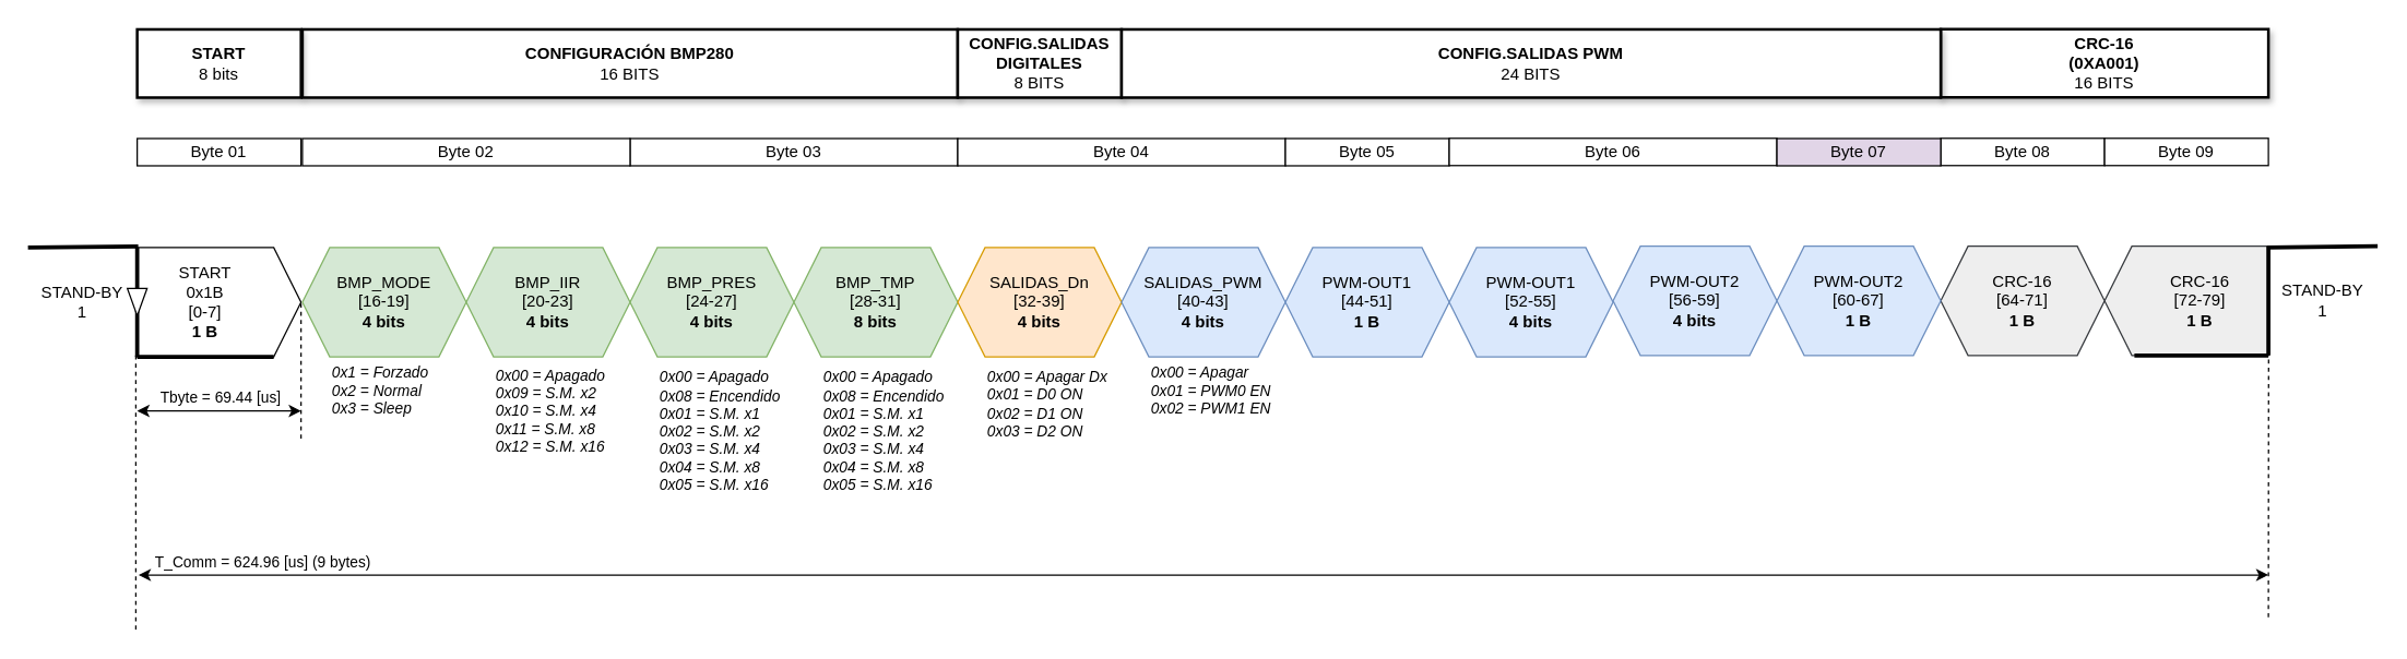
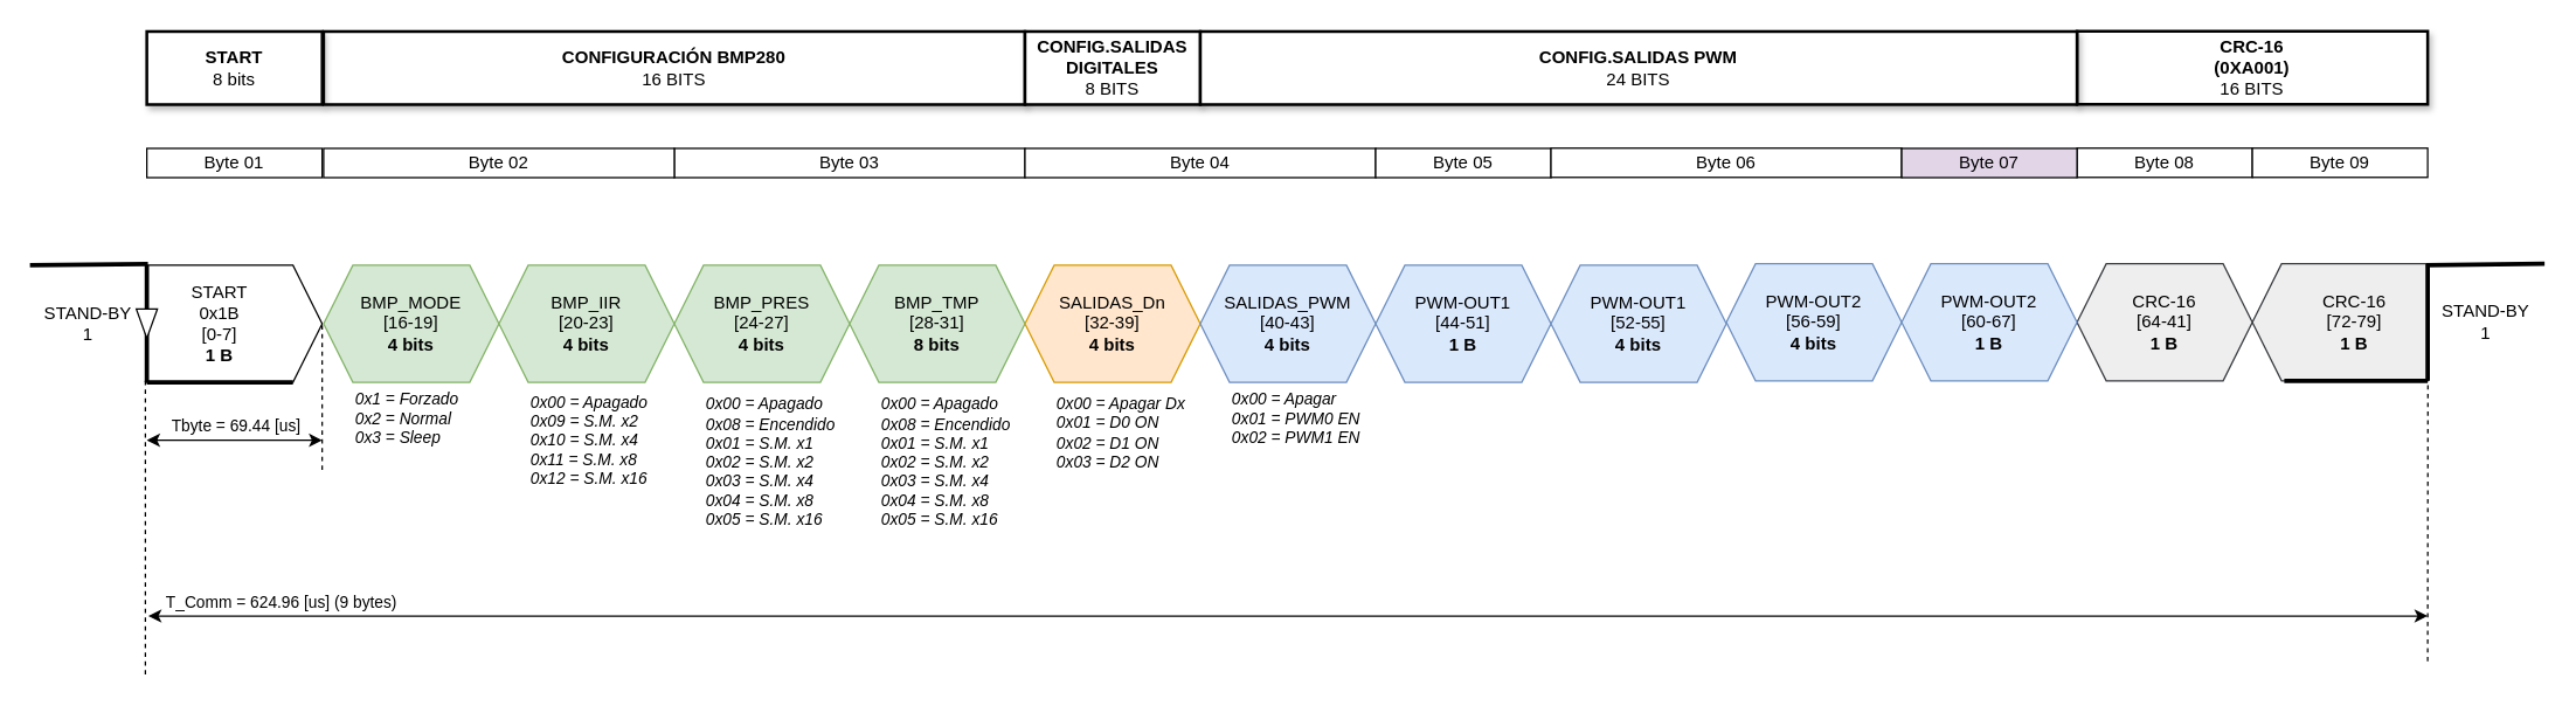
  <mxCell id="0" />
  <mxCell id="1" parent="0" />
  <mxCell id="2" value="START&lt;br&gt;0x1B&lt;br&gt;[0-7]&lt;br&gt;&lt;div&gt;&lt;b&gt;1 B&lt;/b&gt;&lt;/div&gt;" style="shape=hexagon;perimeter=hexagonPerimeter2;whiteSpace=wrap;html=1;fixedSize=1;size=20;fillStyle=auto;fillColor=default;" vertex="1" parent="1"><mxGeometry x="80" y="181" width="140" height="80" as="geometry" /></mxCell>
  <mxCell id="3" value="BMP_MODE&lt;br&gt;[16-19]&lt;br&gt;&lt;b&gt;4 bits&lt;/b&gt;" style="shape=hexagon;perimeter=hexagonPerimeter2;whiteSpace=wrap;html=1;fixedSize=1;fillColor=#d5e8d4;strokeColor=#82b366;" vertex="1" parent="1"><mxGeometry x="221" y="181" width="120" height="80" as="geometry" /></mxCell>
  <mxCell id="4" value="&lt;span style=&quot;background-color: transparent; color: light-dark(rgb(0, 0, 0), rgb(255, 255, 255));&quot;&gt;BMP_PRES&lt;br&gt;&lt;/span&gt;[24-27]&lt;br&gt;&lt;b&gt;4 bits&lt;/b&gt;" style="shape=hexagon;perimeter=hexagonPerimeter2;whiteSpace=wrap;html=1;fixedSize=1;fillColor=#d5e8d4;strokeColor=#82b366;" vertex="1" parent="1"><mxGeometry x="461" y="181" width="120" height="80" as="geometry" /></mxCell>
  <mxCell id="5" value="STAND-BY&lt;br&gt;1" style="rounded=0;whiteSpace=wrap;html=1;strokeColor=none;" vertex="1" parent="1"><mxGeometry x="20" y="181" width="80" height="80" as="geometry" /></mxCell>
  <mxCell id="6" value="Byte 01" style="rounded=0;whiteSpace=wrap;html=1;" vertex="1" parent="1"><mxGeometry x="100" y="101" width="120" height="20" as="geometry" /></mxCell>
  <mxCell id="7" value="Byte 03" style="rounded=0;whiteSpace=wrap;html=1;" vertex="1" parent="1"><mxGeometry x="461" y="101" width="240" height="20" as="geometry" /></mxCell>
  <mxCell id="8" value="&lt;b&gt;CONFIGURACIÓN BMP280&lt;/b&gt;&lt;br&gt;16 BITS" style="rounded=0;whiteSpace=wrap;html=1;strokeWidth=2;shadow=1;" vertex="1" parent="1"><mxGeometry x="221" y="21" width="480" height="50" as="geometry" /></mxCell>
  <mxCell id="9" value="&lt;b&gt;START&lt;br&gt;&lt;/b&gt;8 bits&lt;b&gt;&lt;/b&gt;" style="rounded=0;whiteSpace=wrap;html=1;strokeWidth=2;shadow=1;" vertex="1" parent="1"><mxGeometry x="100" y="21" width="120" height="50" as="geometry" /></mxCell>
  <mxCell id="10" value="" style="endArrow=none;html=1;rounded=0;entryX=1;entryY=0;entryDx=0;entryDy=0;exitX=1;exitY=1;exitDx=0;exitDy=0;strokeWidth=3;" edge="1" parent="1" source="5" target="5"><mxGeometry width="50" height="50" relative="1" as="geometry"><mxPoint x="80" y="261" as="sourcePoint" /><mxPoint x="130" y="211" as="targetPoint" /></mxGeometry></mxCell>
  <mxCell id="11" value="" style="endArrow=none;html=1;rounded=0;entryX=0.173;entryY=-0.01;entryDx=0;entryDy=0;strokeWidth=3;entryPerimeter=0;" edge="1" parent="1"><mxGeometry width="50" height="50" relative="1" as="geometry"><mxPoint x="20" y="181" as="sourcePoint" /><mxPoint x="100.76" y="180.2" as="targetPoint" /></mxGeometry></mxCell>
  <mxCell id="12" value="" style="endArrow=none;html=1;rounded=0;strokeWidth=3;targetPerimeterSpacing=0;" edge="1" parent="1"><mxGeometry width="50" height="50" relative="1" as="geometry"><mxPoint x="100" y="261" as="sourcePoint" /><mxPoint x="200" y="261" as="targetPoint" /></mxGeometry></mxCell>
  <mxCell id="13" value="" style="triangle;whiteSpace=wrap;html=1;rotation=90;fillColor=#FFFFFF;" vertex="1" parent="1"><mxGeometry x="90" y="213.81" width="20" height="14.38" as="geometry" /></mxCell>
  <mxCell id="14" value="CRC-16&lt;br&gt;[72-79]&lt;br&gt;&lt;b&gt;1 B&lt;/b&gt;&lt;span style=&quot;background-color: transparent; color: light-dark(rgb(0, 0, 0), rgb(255, 255, 255));&quot;&gt;&lt;/span&gt;" style="shape=hexagon;perimeter=hexagonPerimeter2;whiteSpace=wrap;html=1;fixedSize=1;fillColor=#eeeeee;strokeColor=#36393d;" vertex="1" parent="1"><mxGeometry x="1541" y="180" width="140" height="80" as="geometry" /></mxCell>
  <mxCell id="15" value="STAND-BY&lt;br&gt;1" style="rounded=0;whiteSpace=wrap;html=1;strokeColor=none;" vertex="1" parent="1"><mxGeometry x="1661" y="180" width="80" height="80" as="geometry" /></mxCell>
  <mxCell id="16" value="" style="endArrow=none;html=1;rounded=0;strokeWidth=3;" edge="1" parent="1"><mxGeometry width="50" height="50" relative="1" as="geometry"><mxPoint x="1660" y="181" as="sourcePoint" /><mxPoint x="1741" y="180" as="targetPoint" /></mxGeometry></mxCell>
  <mxCell id="17" value="" style="endArrow=none;html=1;rounded=0;strokeWidth=3;targetPerimeterSpacing=0;exitX=0;exitY=1;exitDx=0;exitDy=0;entryX=0.156;entryY=1.002;entryDx=0;entryDy=0;entryPerimeter=0;" edge="1" parent="1" source="15" target="14"><mxGeometry width="50" height="50" relative="1" as="geometry"><mxPoint x="1641" y="310" as="sourcePoint" /><mxPoint x="1571" y="300" as="targetPoint" /></mxGeometry></mxCell>
  <mxCell id="18" value="" style="endArrow=none;html=1;rounded=0;strokeWidth=3;targetPerimeterSpacing=0;" edge="1" parent="1"><mxGeometry width="50" height="50" relative="1" as="geometry"><mxPoint x="1661" y="260" as="sourcePoint" /><mxPoint x="1661" y="180" as="targetPoint" /></mxGeometry></mxCell>
  <mxCell id="19" value="Byte 04" style="rounded=0;whiteSpace=wrap;html=1;" vertex="1" parent="1"><mxGeometry x="701" y="101" width="240" height="20" as="geometry" /></mxCell>
  <mxCell id="20" value="&lt;b&gt;CRC-16&lt;br&gt;(0XA001)&lt;/b&gt;&lt;br&gt;16 BITS" style="rounded=0;whiteSpace=wrap;html=1;strokeWidth=2;shadow=1;" vertex="1" parent="1"><mxGeometry x="1421" y="20.83" width="240" height="50" as="geometry" /></mxCell>
- <mxCell id="21" value="CRC-16&lt;br&gt;[64-71]&lt;br&gt;&lt;b&gt;1 B&lt;/b&gt;&lt;span style=&quot;background-color: transparent; color: light-dark(rgb(0, 0, 0), rgb(255, 255, 255));&quot;&gt;&lt;/span&gt;" style="shape=hexagon;perimeter=hexagonPerimeter2;whiteSpace=wrap;html=1;fixedSize=1;fillColor=#eeeeee;strokeColor=#36393d;" vertex="1" parent="1"><mxGeometry x="1421" y="180" width="120" height="80" as="geometry" /></mxCell>
+ <mxCell id="21" value="CRC-16&lt;br&gt;[64-41]&lt;br&gt;&lt;b&gt;1 B&lt;/b&gt;&lt;span style=&quot;background-color: transparent; color: light-dark(rgb(0, 0, 0), rgb(255, 255, 255));&quot;&gt;&lt;/span&gt;" style="shape=hexagon;perimeter=hexagonPerimeter2;whiteSpace=wrap;html=1;fixedSize=1;fillColor=#eeeeee;strokeColor=#36393d;" vertex="1" parent="1"><mxGeometry x="1421" y="180" width="120" height="80" as="geometry" /></mxCell>
  <mxCell id="22" value="" style="endArrow=classic;startArrow=classic;html=1;rounded=0;" edge="1" parent="1"><mxGeometry width="50" height="50" relative="1" as="geometry"><mxPoint x="100" y="300.7" as="sourcePoint" /><mxPoint x="220" y="300.7" as="targetPoint" /></mxGeometry></mxCell>
  <mxCell id="23" value="Tbyte = 69.44 [us]" style="edgeLabel;html=1;align=center;verticalAlign=middle;resizable=0;points=[];" connectable="0" vertex="1" parent="22"><mxGeometry x="-0.108" y="-1" relative="1" as="geometry"><mxPoint x="6" y="-11" as="offset" /></mxGeometry></mxCell>
  <mxCell id="24" value="" style="endArrow=none;dashed=1;html=1;rounded=0;entryX=0;entryY=0.5;entryDx=0;entryDy=0;" edge="1" parent="1"><mxGeometry width="50" height="50" relative="1" as="geometry"><mxPoint x="220" y="321" as="sourcePoint" /><mxPoint x="220" y="221" as="targetPoint" /></mxGeometry></mxCell>
  <mxCell id="25" value="" style="endArrow=none;dashed=1;html=1;rounded=0;entryX=0;entryY=0.5;entryDx=0;entryDy=0;" edge="1" parent="1"><mxGeometry width="50" height="50" relative="1" as="geometry"><mxPoint x="99" y="461" as="sourcePoint" /><mxPoint x="99" y="260" as="targetPoint" /></mxGeometry></mxCell>
  <mxCell id="26" value="" style="endArrow=none;dashed=1;html=1;rounded=0;entryX=0;entryY=0.5;entryDx=0;entryDy=0;" edge="1" parent="1"><mxGeometry width="50" height="50" relative="1" as="geometry"><mxPoint x="1661" y="452" as="sourcePoint" /><mxPoint x="1661.17" y="251" as="targetPoint" /></mxGeometry></mxCell>
  <mxCell id="27" style="edgeStyle=orthogonalEdgeStyle;rounded=0;orthogonalLoop=1;jettySize=auto;html=1;exitX=0.5;exitY=1;exitDx=0;exitDy=0;" edge="1" parent="1" source="3" target="3"><mxGeometry relative="1" as="geometry" /></mxCell>
  <mxCell id="28" value="BMP_IIR&lt;br&gt;[20-23]&lt;br&gt;&lt;b&gt;4 bits&lt;/b&gt;" style="shape=hexagon;perimeter=hexagonPerimeter2;whiteSpace=wrap;html=1;fixedSize=1;fillColor=#d5e8d4;strokeColor=#82b366;" vertex="1" parent="1"><mxGeometry x="341" y="181" width="120" height="80" as="geometry" /></mxCell>
  <mxCell id="29" value="Byte 02" style="rounded=0;whiteSpace=wrap;html=1;" vertex="1" parent="1"><mxGeometry x="221" y="101" width="240" height="20" as="geometry" /></mxCell>
  <mxCell id="30" value="" style="endArrow=classic;startArrow=classic;html=1;rounded=0;" edge="1" parent="1"><mxGeometry width="50" height="50" relative="1" as="geometry"><mxPoint x="101" y="421" as="sourcePoint" /><mxPoint x="1661" y="421" as="targetPoint" /></mxGeometry></mxCell>
  <mxCell id="31" value="T_Comm = 624.96 [us] (9 bytes)" style="edgeLabel;html=1;align=center;verticalAlign=middle;resizable=0;points=[];" connectable="0" vertex="1" parent="30"><mxGeometry x="-0.108" y="-1" relative="1" as="geometry"><mxPoint x="-606" y="-11" as="offset" /></mxGeometry></mxCell>
  <mxCell id="32" value="0x1 = Forzado&lt;br&gt;0x2 = Normal&lt;br&gt;0x3 = Sleep" style="text;html=1;align=left;verticalAlign=middle;resizable=0;points=[];autosize=1;strokeColor=none;fillColor=none;fontStyle=2;fontSize=11;" vertex="1" parent="1"><mxGeometry x="241" y="261" width="90" height="50" as="geometry" /></mxCell>
  <mxCell id="33" value="0x00 = Apagado&lt;br&gt;0x09 = S.M.&amp;nbsp;x2&lt;br&gt;0x10 = S.M.&amp;nbsp;x4&lt;br&gt;0x11 = S.M.&amp;nbsp;x8&lt;br&gt;0x12 = S.M.&amp;nbsp;x&lt;span style=&quot;background-color: transparent; color: light-dark(rgb(0, 0, 0), rgb(255, 255, 255));&quot;&gt;16&lt;/span&gt;" style="text;html=1;align=left;verticalAlign=middle;resizable=0;points=[];autosize=1;strokeColor=none;fillColor=none;fontStyle=2;fontSize=11;" vertex="1" parent="1"><mxGeometry x="361" y="261" width="100" height="80" as="geometry" /></mxCell>
  <mxCell id="34" value="&lt;span style=&quot;background-color: transparent; color: light-dark(rgb(0, 0, 0), rgb(255, 255, 255));&quot;&gt;BMP_TMP&lt;br&gt;&lt;/span&gt;[28-31]&lt;br&gt;&lt;b&gt;8 bits&lt;/b&gt;" style="shape=hexagon;perimeter=hexagonPerimeter2;whiteSpace=wrap;html=1;fixedSize=1;fillColor=#d5e8d4;strokeColor=#82b366;" vertex="1" parent="1"><mxGeometry x="581" y="181" width="120" height="80" as="geometry" /></mxCell>
  <mxCell id="35" value="0x00 = Apagado&lt;br&gt;0x08 = Encendido&lt;br&gt;0x01 = S.M. x1&lt;br&gt;0x02 = S.M.&amp;nbsp;x2&lt;br&gt;0x03 = S.M.&amp;nbsp;x4&lt;br&gt;0x04 = S.M.&amp;nbsp;x8&lt;br&gt;0x05 = S.M.&amp;nbsp;x16" style="text;html=1;align=left;verticalAlign=middle;resizable=0;points=[];autosize=1;strokeColor=none;fillColor=none;fontStyle=2;fontSize=11;" vertex="1" parent="1"><mxGeometry x="481" y="261" width="110" height="110" as="geometry" /></mxCell>
  <mxCell id="36" value="0x00 = Apagado&lt;br&gt;0x08 = Encendido&lt;br&gt;0x01 = S.M. x1&lt;br&gt;0x02 = S.M.&amp;nbsp;x2&lt;br&gt;0x03 = S.M.&amp;nbsp;x4&lt;br&gt;0x04 = S.M.&amp;nbsp;x8&lt;br&gt;0x05 = S.M.&amp;nbsp;x16" style="text;html=1;align=left;verticalAlign=middle;resizable=0;points=[];autosize=1;strokeColor=none;fillColor=none;fontStyle=2;fontSize=11;" vertex="1" parent="1"><mxGeometry x="601" y="261" width="110" height="110" as="geometry" /></mxCell>
  <mxCell id="37" value="&lt;span style=&quot;background-color: transparent; color: light-dark(rgb(0, 0, 0), rgb(255, 255, 255));&quot;&gt;SALIDAS_Dn&lt;br&gt;&lt;/span&gt;[32-39]&lt;br&gt;&lt;b&gt;4 bits&lt;br&gt;&lt;/b&gt;" style="shape=hexagon;perimeter=hexagonPerimeter2;whiteSpace=wrap;html=1;fixedSize=1;fillColor=#ffe6cc;strokeColor=#d79b00;" vertex="1" parent="1"><mxGeometry x="701" y="181" width="120" height="80" as="geometry" /></mxCell>
  <mxCell id="38" value="0x00 = Apagar Dx&lt;br&gt;0x01 = D0 ON&lt;br&gt;0x02 = D1 ON&lt;br&gt;0x03 = D2 ON" style="text;html=1;align=left;verticalAlign=middle;resizable=0;points=[];autosize=1;strokeColor=none;fillColor=none;fontStyle=2;fontSize=11;" vertex="1" parent="1"><mxGeometry x="721" y="261" width="110" height="70" as="geometry" /></mxCell>
  <mxCell id="39" value="&lt;span style=&quot;background-color: transparent; color: light-dark(rgb(0, 0, 0), rgb(255, 255, 255));&quot;&gt;SALIDAS_PWM&lt;br&gt;&lt;/span&gt;[40-43]&lt;br&gt;&lt;div&gt;&lt;b&gt;4 bits&lt;/b&gt;&lt;/div&gt;" style="shape=hexagon;perimeter=hexagonPerimeter2;whiteSpace=wrap;html=1;fixedSize=1;fillColor=#dae8fc;strokeColor=#6c8ebf;" vertex="1" parent="1"><mxGeometry x="821" y="181" width="120" height="80" as="geometry" /></mxCell>
  <mxCell id="40" value="0x00 = Apagar&lt;br&gt;0x01 = PWM0 EN&lt;br&gt;0x02 = PWM1 EN" style="text;html=1;align=left;verticalAlign=middle;resizable=0;points=[];autosize=1;strokeColor=none;fillColor=none;fontStyle=2;fontSize=11;" vertex="1" parent="1"><mxGeometry x="841" y="261" width="110" height="50" as="geometry" /></mxCell>
  <mxCell id="41" value="&lt;span style=&quot;background-color: transparent; color: light-dark(rgb(0, 0, 0), rgb(255, 255, 255));&quot;&gt;PWM-OUT1&lt;br&gt;&lt;/span&gt;[44-51]&lt;br&gt;&lt;b&gt;1 B&lt;br&gt;&lt;/b&gt;" style="shape=hexagon;perimeter=hexagonPerimeter2;whiteSpace=wrap;html=1;fixedSize=1;fillColor=#dae8fc;strokeColor=#6c8ebf;" vertex="1" parent="1"><mxGeometry x="941" y="181" width="120" height="80" as="geometry" /></mxCell>
  <mxCell id="42" value="&lt;span style=&quot;background-color: transparent; color: light-dark(rgb(0, 0, 0), rgb(255, 255, 255));&quot;&gt;PWM-OUT1&lt;br&gt;&lt;/span&gt;[52-55]&lt;br&gt;&lt;b&gt;4 bits&lt;/b&gt;" style="shape=hexagon;perimeter=hexagonPerimeter2;whiteSpace=wrap;html=1;fixedSize=1;fillColor=#dae8fc;strokeColor=#6c8ebf;" vertex="1" parent="1"><mxGeometry x="1061" y="181" width="120" height="80" as="geometry" /></mxCell>
  <mxCell id="43" value="&lt;b&gt;CONFIG.SALIDAS DIGITALES&lt;/b&gt;&lt;br&gt;8 BITS" style="rounded=0;whiteSpace=wrap;html=1;strokeWidth=2;shadow=1;" vertex="1" parent="1"><mxGeometry x="701" y="21" width="120" height="50" as="geometry" /></mxCell>
  <mxCell id="44" value="&lt;b&gt;CONFIG.SALIDAS PWM&lt;/b&gt;&lt;br&gt;24 BITS" style="rounded=0;whiteSpace=wrap;html=1;strokeWidth=2;shadow=1;" vertex="1" parent="1"><mxGeometry x="821" y="21" width="600" height="50" as="geometry" /></mxCell>
  <mxCell id="45" value="Byte 08" style="rounded=0;whiteSpace=wrap;html=1;" vertex="1" parent="1"><mxGeometry x="1421" y="100.83" width="120" height="20" as="geometry" /></mxCell>
  <mxCell id="46" value="Byte 05" style="rounded=0;whiteSpace=wrap;html=1;" vertex="1" parent="1"><mxGeometry x="941" y="101" width="120" height="20" as="geometry" /></mxCell>
  <mxCell id="47" value="Byte 09" style="rounded=0;whiteSpace=wrap;html=1;" vertex="1" parent="1"><mxGeometry x="1541" y="100.83" width="120" height="20" as="geometry" /></mxCell>
  <mxCell id="48" value="&lt;span style=&quot;background-color: transparent; color: light-dark(rgb(0, 0, 0), rgb(255, 255, 255));&quot;&gt;PWM-OUT2&lt;br&gt;&lt;/span&gt;[56-59]&lt;br&gt;&lt;b&gt;4 bits&lt;br&gt;&lt;/b&gt;" style="shape=hexagon;perimeter=hexagonPerimeter2;whiteSpace=wrap;html=1;fixedSize=1;fillColor=#dae8fc;strokeColor=#6c8ebf;" vertex="1" parent="1"><mxGeometry x="1181" y="180" width="120" height="80" as="geometry" /></mxCell>
  <mxCell id="49" value="&lt;span style=&quot;background-color: transparent; color: light-dark(rgb(0, 0, 0), rgb(255, 255, 255));&quot;&gt;PWM-OUT2&lt;br&gt;&lt;/span&gt;[60-67]&lt;br&gt;&lt;b&gt;1 B&lt;/b&gt;" style="shape=hexagon;perimeter=hexagonPerimeter2;whiteSpace=wrap;html=1;fixedSize=1;fillColor=#dae8fc;strokeColor=#6c8ebf;" vertex="1" parent="1"><mxGeometry x="1301" y="180" width="120" height="80" as="geometry" /></mxCell>
  <mxCell id="50" value="Byte 06" style="rounded=0;whiteSpace=wrap;html=1;" vertex="1" parent="1"><mxGeometry x="1061" y="100.83" width="240" height="20" as="geometry" /></mxCell>
  <mxCell id="51" value="Byte 07" style="rounded=0;whiteSpace=wrap;html=1;fillColor=#e1d5e7;" vertex="1" parent="1"><mxGeometry x="1301" y="101" width="120" height="20" as="geometry" /></mxCell>
